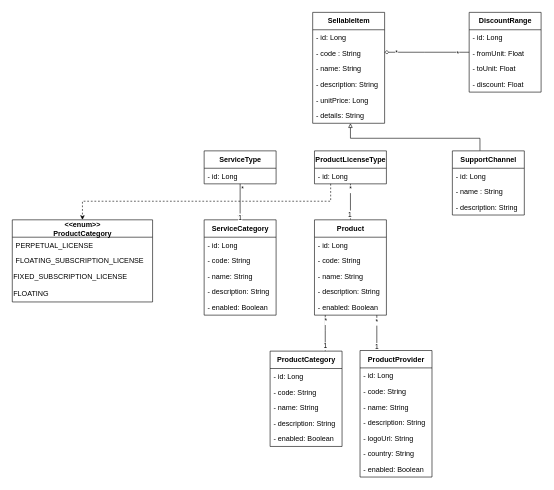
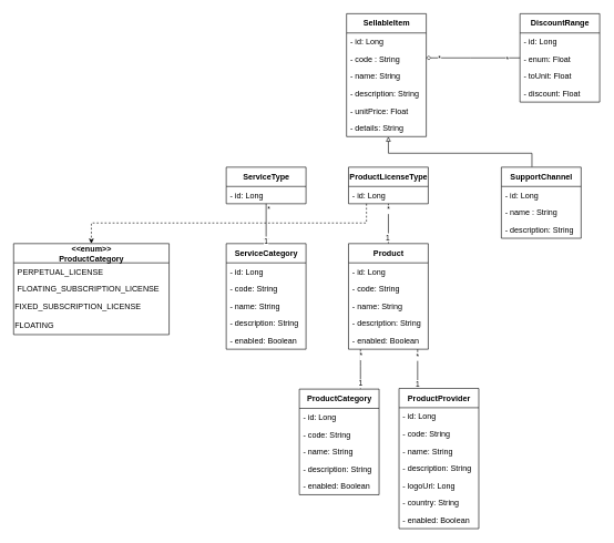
  <mxCell id="0" />
  <mxCell id="1" parent="0" />
  <mxCell id="2" value="&lt;b&gt;SellableItem&lt;/b&gt;" style="swimlane;fontStyle=0;align=center;verticalAlign=middle;childLayout=stackLayout;horizontal=1;startSize=29;horizontalStack=0;resizeParent=1;resizeParentMax=0;resizeLast=0;collapsible=0;marginBottom=0;html=1;fontSize=12;labelPosition=center;verticalLabelPosition=middle;container=0;strokeColor=default;swimlaneLine=1;rounded=0;shadow=0;glass=0;sketch=0;perimeterSpacing=0;" vertex="1" parent="1"><mxGeometry x="521" y="20" width="120" height="185" as="geometry" /></mxCell>
  <mxCell id="3" value="- id: Long" style="text;strokeColor=none;fillColor=none;align=left;verticalAlign=top;spacingLeft=4;spacingRight=4;overflow=hidden;rotatable=0;points=[[0,0.5],[1,0.5]];portConstraint=eastwest;container=0;fontStyle=0" vertex="1" parent="2"><mxGeometry y="29" width="120" height="26" as="geometry" /></mxCell>
  <mxCell id="4" value="- code : String" style="text;strokeColor=none;fillColor=none;align=left;verticalAlign=top;spacingLeft=4;spacingRight=4;overflow=hidden;rotatable=0;points=[[0,0.5],[1,0.5]];portConstraint=eastwest;container=0;fontStyle=0" vertex="1" parent="2"><mxGeometry y="55" width="120" height="26" as="geometry" /></mxCell>
  <mxCell id="5" value="- name: String" style="text;strokeColor=none;fillColor=none;align=left;verticalAlign=top;spacingLeft=4;spacingRight=4;overflow=hidden;rotatable=0;points=[[0,0.5],[1,0.5]];portConstraint=eastwest;container=0;fontStyle=0" vertex="1" parent="2"><mxGeometry y="81" width="120" height="26" as="geometry" /></mxCell>
  <mxCell id="6" value="- description: String" style="text;strokeColor=none;fillColor=none;align=left;verticalAlign=top;spacingLeft=4;spacingRight=4;overflow=hidden;rotatable=0;points=[[0,0.5],[1,0.5]];portConstraint=eastwest;container=0;fontStyle=0" vertex="1" parent="2"><mxGeometry y="107" width="120" height="26" as="geometry" /></mxCell>
- <mxCell id="7" value="- unitPrice: Long" style="text;strokeColor=none;fillColor=none;align=left;verticalAlign=top;spacingLeft=4;spacingRight=4;overflow=hidden;rotatable=0;points=[[0,0.5],[1,0.5]];portConstraint=eastwest;container=0;fontStyle=0" vertex="1" parent="2"><mxGeometry y="133" width="120" height="26" as="geometry" /></mxCell>
+ <mxCell id="7" value="- unitPrice: Float" style="text;strokeColor=none;fillColor=none;align=left;verticalAlign=top;spacingLeft=4;spacingRight=4;overflow=hidden;rotatable=0;points=[[0,0.5],[1,0.5]];portConstraint=eastwest;container=0;fontStyle=0" vertex="1" parent="2"><mxGeometry y="133" width="120" height="26" as="geometry" /></mxCell>
  <mxCell id="8" value="- details: String" style="text;strokeColor=none;fillColor=none;align=left;verticalAlign=top;spacingLeft=4;spacingRight=4;overflow=hidden;rotatable=0;points=[[0,0.5],[1,0.5]];portConstraint=eastwest;container=0;fontStyle=0" vertex="1" parent="2"><mxGeometry y="159" width="120" height="26" as="geometry" /></mxCell>
  <mxCell id="9" value="&lt;b&gt;DiscountRange&lt;/b&gt;" style="swimlane;fontStyle=0;align=center;verticalAlign=middle;childLayout=stackLayout;horizontal=1;startSize=29;horizontalStack=0;resizeParent=1;resizeParentMax=0;resizeLast=0;collapsible=0;marginBottom=0;html=1;fontSize=12;labelPosition=center;verticalLabelPosition=middle;container=0;strokeColor=default;swimlaneLine=1;rounded=0;shadow=0;glass=0;sketch=0;perimeterSpacing=0;" vertex="1" parent="1"><mxGeometry x="782" y="20" width="120" height="133" as="geometry" /></mxCell>
  <mxCell id="10" value="- id: Long" style="text;strokeColor=none;fillColor=none;align=left;verticalAlign=top;spacingLeft=4;spacingRight=4;overflow=hidden;rotatable=0;points=[[0,0.5],[1,0.5]];portConstraint=eastwest;container=0;fontStyle=0" vertex="1" parent="9"><mxGeometry y="29" width="120" height="26" as="geometry" /></mxCell>
- <mxCell id="11" value="- fromUnit: Float" style="text;strokeColor=none;fillColor=none;align=left;verticalAlign=top;spacingLeft=4;spacingRight=4;overflow=hidden;rotatable=0;points=[[0,0.5],[1,0.5]];portConstraint=eastwest;container=0;fontStyle=0" vertex="1" parent="9"><mxGeometry y="55" width="120" height="26" as="geometry" /></mxCell>
+ <mxCell id="11" value="- enum: Float" style="text;strokeColor=none;fillColor=none;align=left;verticalAlign=top;spacingLeft=4;spacingRight=4;overflow=hidden;rotatable=0;points=[[0,0.5],[1,0.5]];portConstraint=eastwest;container=0;fontStyle=0" vertex="1" parent="9"><mxGeometry y="55" width="120" height="26" as="geometry" /></mxCell>
  <mxCell id="12" value="- toUnit: Float" style="text;strokeColor=none;fillColor=none;align=left;verticalAlign=top;spacingLeft=4;spacingRight=4;overflow=hidden;rotatable=0;points=[[0,0.5],[1,0.5]];portConstraint=eastwest;container=0;fontStyle=0" vertex="1" parent="9"><mxGeometry y="81" width="120" height="26" as="geometry" /></mxCell>
  <mxCell id="13" value="- discount: Float" style="text;strokeColor=none;fillColor=none;align=left;verticalAlign=top;spacingLeft=4;spacingRight=4;overflow=hidden;rotatable=0;points=[[0,0.5],[1,0.5]];portConstraint=eastwest;container=0;fontStyle=0" vertex="1" parent="9"><mxGeometry y="107" width="120" height="26" as="geometry" /></mxCell>
  <mxCell id="14" style="edgeStyle=orthogonalEdgeStyle;rounded=0;orthogonalLoop=1;jettySize=auto;html=1;endArrow=classic;endFill=1;startSize=5;endSize=5;dashed=1;" edge="1" parent="1" source="15" target="27"><mxGeometry relative="1" as="geometry"><Array as="points"><mxPoint x="551" y="335" /><mxPoint x="137" y="335" /></Array></mxGeometry></mxCell>
  <mxCell id="15" value="&lt;b&gt;ProductLicenseType&lt;/b&gt;" style="swimlane;fontStyle=0;align=center;verticalAlign=middle;childLayout=stackLayout;horizontal=1;startSize=29;horizontalStack=0;resizeParent=1;resizeParentMax=0;resizeLast=0;collapsible=0;marginBottom=0;html=1;fontSize=12;labelPosition=center;verticalLabelPosition=middle;container=0;strokeColor=default;swimlaneLine=1;rounded=0;shadow=0;glass=0;sketch=0;perimeterSpacing=0;" vertex="1" parent="1"><mxGeometry x="524" y="251" width="120" height="55" as="geometry" /></mxCell>
  <mxCell id="16" value="- id: Long" style="text;strokeColor=none;fillColor=none;align=left;verticalAlign=top;spacingLeft=4;spacingRight=4;overflow=hidden;rotatable=0;points=[[0,0.5],[1,0.5]];portConstraint=eastwest;container=0;fontStyle=0" vertex="1" parent="15"><mxGeometry y="29" width="120" height="26" as="geometry" /></mxCell>
  <mxCell id="17" style="edgeStyle=orthogonalEdgeStyle;rounded=0;orthogonalLoop=1;jettySize=auto;html=1;endArrow=block;endFill=0;endSize=5;startSize=5;" edge="1" parent="1" source="18" target="2"><mxGeometry relative="1" as="geometry"><Array as="points"><mxPoint x="800" y="230" /><mxPoint x="584" y="230" /></Array></mxGeometry></mxCell>
  <mxCell id="18" value="&lt;b&gt;SupportChannel&lt;/b&gt;" style="swimlane;fontStyle=0;align=center;verticalAlign=middle;childLayout=stackLayout;horizontal=1;startSize=29;horizontalStack=0;resizeParent=1;resizeParentMax=0;resizeLast=0;collapsible=0;marginBottom=0;html=1;fontSize=12;labelPosition=center;verticalLabelPosition=middle;container=0;strokeColor=default;swimlaneLine=1;rounded=0;shadow=0;glass=0;sketch=0;perimeterSpacing=0;" vertex="1" parent="1"><mxGeometry x="754" y="251" width="120" height="107" as="geometry" /></mxCell>
  <mxCell id="19" value="- id: Long" style="text;strokeColor=none;fillColor=none;align=left;verticalAlign=top;spacingLeft=4;spacingRight=4;overflow=hidden;rotatable=0;points=[[0,0.5],[1,0.5]];portConstraint=eastwest;container=0;fontStyle=0" vertex="1" parent="18"><mxGeometry y="29" width="120" height="26" as="geometry" /></mxCell>
  <mxCell id="20" value="- name : String " style="text;strokeColor=none;fillColor=none;align=left;verticalAlign=top;spacingLeft=4;spacingRight=4;overflow=hidden;rotatable=0;points=[[0,0.5],[1,0.5]];portConstraint=eastwest;container=0;fontStyle=0" vertex="1" parent="18"><mxGeometry y="55" width="120" height="26" as="geometry" /></mxCell>
  <mxCell id="21" value="- description: String " style="text;strokeColor=none;fillColor=none;align=left;verticalAlign=top;spacingLeft=4;spacingRight=4;overflow=hidden;rotatable=0;points=[[0,0.5],[1,0.5]];portConstraint=eastwest;container=0;fontStyle=0" vertex="1" parent="18"><mxGeometry y="81" width="120" height="26" as="geometry" /></mxCell>
  <mxCell id="22" value="&lt;b&gt;ServiceType&lt;/b&gt;" style="swimlane;fontStyle=0;align=center;verticalAlign=middle;childLayout=stackLayout;horizontal=1;startSize=29;horizontalStack=0;resizeParent=1;resizeParentMax=0;resizeLast=0;collapsible=0;marginBottom=0;html=1;fontSize=12;labelPosition=center;verticalLabelPosition=middle;container=0;strokeColor=default;swimlaneLine=1;rounded=0;shadow=0;glass=0;sketch=0;perimeterSpacing=0;" vertex="1" parent="1"><mxGeometry x="340" y="251" width="120" height="55" as="geometry" /></mxCell>
  <mxCell id="23" value="- id: Long" style="text;strokeColor=none;fillColor=none;align=left;verticalAlign=top;spacingLeft=4;spacingRight=4;overflow=hidden;rotatable=0;points=[[0,0.5],[1,0.5]];portConstraint=eastwest;container=0;fontStyle=0" vertex="1" parent="22"><mxGeometry y="29" width="120" height="26" as="geometry" /></mxCell>
  <mxCell id="24" style="edgeStyle=orthogonalEdgeStyle;rounded=0;orthogonalLoop=1;jettySize=auto;html=1;endArrow=diamond;endFill=0;startSize=5;endSize=5;" edge="1" parent="1" source="9" target="2"><mxGeometry relative="1" as="geometry"><Array as="points"><mxPoint x="707" y="87" /><mxPoint x="707" y="87" /></Array></mxGeometry></mxCell>
  <mxCell id="25" value="*" style="edgeLabel;html=1;align=center;verticalAlign=middle;resizable=0;points=[];" vertex="1" connectable="0" parent="24"><mxGeometry x="-0.705" y="2" relative="1" as="geometry"><mxPoint x="1" as="offset" /></mxGeometry></mxCell>
  <mxCell id="26" value="*" style="edgeLabel;html=1;align=center;verticalAlign=middle;resizable=0;points=[];" vertex="1" connectable="0" parent="24"><mxGeometry x="0.74" relative="1" as="geometry"><mxPoint x="1" as="offset" /></mxGeometry></mxCell>
  <mxCell id="27" value="&lt;b&gt;&amp;lt;&amp;lt;enum&amp;gt;&amp;gt;&lt;/b&gt;&lt;br&gt;&lt;b&gt;ProductCategory&lt;/b&gt;" style="swimlane;fontStyle=0;align=center;verticalAlign=middle;childLayout=stackLayout;horizontal=1;startSize=29;horizontalStack=0;resizeParent=1;resizeParentMax=0;resizeLast=0;collapsible=0;marginBottom=0;html=1;fontSize=12;labelPosition=center;verticalLabelPosition=middle;container=0;swimlaneLine=1;rounded=0;sketch=0;glass=0;" vertex="1" parent="1"><mxGeometry x="20" y="366" width="234" height="137" as="geometry" /></mxCell>
  <mxCell id="28" value="PERPETUAL_LICENSE" style="text;strokeColor=none;fillColor=none;align=left;verticalAlign=top;spacingLeft=4;spacingRight=4;overflow=hidden;rotatable=0;points=[[0,0.5],[1,0.5]];portConstraint=eastwest;container=0;fontStyle=0" vertex="1" parent="27"><mxGeometry y="29" width="234" height="26" as="geometry" /></mxCell>
  <mxCell id="29" value="FLOATING_SUBSCRIPTION_LICENSE" style="text;strokeColor=none;fillColor=none;align=left;verticalAlign=top;spacingLeft=4;spacingRight=4;overflow=hidden;rotatable=0;points=[[0,0.5],[1,0.5]];portConstraint=eastwest;container=0;fontStyle=0" vertex="1" parent="27"><mxGeometry y="55" width="234" height="26" as="geometry" /></mxCell>
  <mxCell id="30" value="FIXED_SUBSCRIPTION_LICENSE" style="text;whiteSpace=wrap;html=1;fontStyle=0" vertex="1" parent="27"><mxGeometry y="81" width="234" height="28" as="geometry" /></mxCell>
  <mxCell id="31" value="FLOATING" style="text;whiteSpace=wrap;html=1;fontStyle=0" vertex="1" parent="27"><mxGeometry y="109" width="234" height="28" as="geometry" /></mxCell>
  <mxCell id="32" value="&lt;b&gt;ServiceCategory&lt;/b&gt;" style="swimlane;fontStyle=0;align=center;verticalAlign=middle;childLayout=stackLayout;horizontal=1;startSize=29;horizontalStack=0;resizeParent=1;resizeParentMax=0;resizeLast=0;collapsible=0;marginBottom=0;html=1;fontSize=12;labelPosition=center;verticalLabelPosition=middle;container=0;strokeColor=default;swimlaneLine=1;rounded=0;shadow=0;glass=0;sketch=0;perimeterSpacing=0;" vertex="1" parent="1"><mxGeometry x="340" y="366" width="120" height="159" as="geometry" /></mxCell>
  <mxCell id="33" value="- id: Long" style="text;strokeColor=none;fillColor=none;align=left;verticalAlign=top;spacingLeft=4;spacingRight=4;overflow=hidden;rotatable=0;points=[[0,0.5],[1,0.5]];portConstraint=eastwest;container=0;fontStyle=0" vertex="1" parent="32"><mxGeometry y="29" width="120" height="26" as="geometry" /></mxCell>
  <mxCell id="34" value="- code: String" style="text;strokeColor=none;fillColor=none;align=left;verticalAlign=top;spacingLeft=4;spacingRight=4;overflow=hidden;rotatable=0;points=[[0,0.5],[1,0.5]];portConstraint=eastwest;container=0;fontStyle=0" vertex="1" parent="32"><mxGeometry y="55" width="120" height="26" as="geometry" /></mxCell>
  <mxCell id="35" value="- name: String" style="text;strokeColor=none;fillColor=none;align=left;verticalAlign=top;spacingLeft=4;spacingRight=4;overflow=hidden;rotatable=0;points=[[0,0.5],[1,0.5]];portConstraint=eastwest;container=0;fontStyle=0" vertex="1" parent="32"><mxGeometry y="81" width="120" height="26" as="geometry" /></mxCell>
  <mxCell id="36" value="- description: String" style="text;strokeColor=none;fillColor=none;align=left;verticalAlign=top;spacingLeft=4;spacingRight=4;overflow=hidden;rotatable=0;points=[[0,0.5],[1,0.5]];portConstraint=eastwest;container=0;fontStyle=0" vertex="1" parent="32"><mxGeometry y="107" width="120" height="26" as="geometry" /></mxCell>
  <mxCell id="37" value="- enabled: Boolean" style="text;strokeColor=none;fillColor=none;align=left;verticalAlign=top;spacingLeft=4;spacingRight=4;overflow=hidden;rotatable=0;points=[[0,0.5],[1,0.5]];portConstraint=eastwest;container=0;fontStyle=0" vertex="1" parent="32"><mxGeometry y="133" width="120" height="26" as="geometry" /></mxCell>
  <mxCell id="38" style="edgeStyle=orthogonalEdgeStyle;rounded=0;orthogonalLoop=1;jettySize=auto;html=1;endArrow=block;endFill=0;startSize=5;endSize=5;" edge="1" parent="1" source="22" target="32"><mxGeometry relative="1" as="geometry" /></mxCell>
  <mxCell id="39" value="*" style="edgeLabel;html=1;align=center;verticalAlign=middle;resizable=0;points=[];" vertex="1" connectable="0" parent="38"><mxGeometry x="-0.779" y="3" relative="1" as="geometry"><mxPoint as="offset" /></mxGeometry></mxCell>
  <mxCell id="40" value="1" style="edgeLabel;html=1;align=center;verticalAlign=middle;resizable=0;points=[];" vertex="1" connectable="0" parent="38"><mxGeometry x="0.84" y="2" relative="1" as="geometry"><mxPoint x="-3" as="offset" /></mxGeometry></mxCell>
  <mxCell id="41" style="edgeStyle=orthogonalEdgeStyle;rounded=0;orthogonalLoop=1;jettySize=auto;html=1;endArrow=none;endFill=0;startSize=5;endSize=5;" edge="1" parent="1" source="47" target="61"><mxGeometry relative="1" as="geometry"><Array as="points"><mxPoint x="628" y="541" /><mxPoint x="628" y="541" /></Array></mxGeometry></mxCell>
  <mxCell id="42" value="*" style="edgeLabel;html=1;align=center;verticalAlign=middle;resizable=0;points=[];" vertex="1" connectable="0" parent="41"><mxGeometry x="-0.736" y="-1" relative="1" as="geometry"><mxPoint y="2" as="offset" /></mxGeometry></mxCell>
  <mxCell id="43" value="1" style="edgeLabel;html=1;align=center;verticalAlign=middle;resizable=0;points=[];" vertex="1" connectable="0" parent="41"><mxGeometry x="0.638" relative="1" as="geometry"><mxPoint x="-1" y="4" as="offset" /></mxGeometry></mxCell>
  <mxCell id="44" style="edgeStyle=orthogonalEdgeStyle;rounded=0;orthogonalLoop=1;jettySize=auto;html=1;endArrow=none;endFill=0;startSize=5;endSize=5;" edge="1" parent="1" source="47" target="15"><mxGeometry relative="1" as="geometry" /></mxCell>
  <mxCell id="45" value="*" style="edgeLabel;html=1;align=center;verticalAlign=middle;resizable=0;points=[];" vertex="1" connectable="0" parent="44"><mxGeometry x="0.724" y="-1" relative="1" as="geometry"><mxPoint x="-2" as="offset" /></mxGeometry></mxCell>
  <mxCell id="46" value="1" style="edgeLabel;html=1;align=center;verticalAlign=middle;resizable=0;points=[];" vertex="1" connectable="0" parent="44"><mxGeometry x="-0.716" y="1" relative="1" as="geometry"><mxPoint x="-1" y="-1" as="offset" /></mxGeometry></mxCell>
  <mxCell id="47" value="&lt;b&gt;Product&lt;/b&gt;" style="swimlane;fontStyle=0;align=center;verticalAlign=middle;childLayout=stackLayout;horizontal=1;startSize=29;horizontalStack=0;resizeParent=1;resizeParentMax=0;resizeLast=0;collapsible=0;marginBottom=0;html=1;fontSize=12;labelPosition=center;verticalLabelPosition=middle;container=0;strokeColor=default;swimlaneLine=1;rounded=0;shadow=0;glass=0;sketch=0;perimeterSpacing=0;" vertex="1" parent="1"><mxGeometry x="524" y="366" width="120" height="159" as="geometry" /></mxCell>
  <mxCell id="48" value="- id: Long" style="text;strokeColor=none;fillColor=none;align=left;verticalAlign=top;spacingLeft=4;spacingRight=4;overflow=hidden;rotatable=0;points=[[0,0.5],[1,0.5]];portConstraint=eastwest;container=0;fontStyle=0" vertex="1" parent="47"><mxGeometry y="29" width="120" height="26" as="geometry" /></mxCell>
  <mxCell id="49" value="- code: String" style="text;strokeColor=none;fillColor=none;align=left;verticalAlign=top;spacingLeft=4;spacingRight=4;overflow=hidden;rotatable=0;points=[[0,0.5],[1,0.5]];portConstraint=eastwest;container=0;fontStyle=0" vertex="1" parent="47"><mxGeometry y="55" width="120" height="26" as="geometry" /></mxCell>
  <mxCell id="50" value="- name: String" style="text;strokeColor=none;fillColor=none;align=left;verticalAlign=top;spacingLeft=4;spacingRight=4;overflow=hidden;rotatable=0;points=[[0,0.5],[1,0.5]];portConstraint=eastwest;container=0;fontStyle=0" vertex="1" parent="47"><mxGeometry y="81" width="120" height="26" as="geometry" /></mxCell>
  <mxCell id="51" value="- description: String" style="text;strokeColor=none;fillColor=none;align=left;verticalAlign=top;spacingLeft=4;spacingRight=4;overflow=hidden;rotatable=0;points=[[0,0.5],[1,0.5]];portConstraint=eastwest;container=0;fontStyle=0" vertex="1" parent="47"><mxGeometry y="107" width="120" height="26" as="geometry" /></mxCell>
  <mxCell id="52" value="- enabled: Boolean" style="text;strokeColor=none;fillColor=none;align=left;verticalAlign=top;spacingLeft=4;spacingRight=4;overflow=hidden;rotatable=0;points=[[0,0.5],[1,0.5]];portConstraint=eastwest;container=0;fontStyle=0" vertex="1" parent="47"><mxGeometry y="133" width="120" height="26" as="geometry" /></mxCell>
  <mxCell id="53" value="&lt;span style=&quot;text-align: left&quot;&gt;&lt;b&gt;ProductCategory&lt;/b&gt;&lt;/span&gt;" style="swimlane;fontStyle=0;align=center;verticalAlign=middle;childLayout=stackLayout;horizontal=1;startSize=29;horizontalStack=0;resizeParent=1;resizeParentMax=0;resizeLast=0;collapsible=0;marginBottom=0;html=1;fontSize=12;labelPosition=center;verticalLabelPosition=middle;container=0;strokeColor=default;swimlaneLine=1;rounded=0;shadow=0;glass=0;sketch=0;perimeterSpacing=0;" vertex="1" parent="1"><mxGeometry x="450" y="585" width="120" height="159" as="geometry" /></mxCell>
  <mxCell id="54" value="- id: Long" style="text;strokeColor=none;fillColor=none;align=left;verticalAlign=top;spacingLeft=4;spacingRight=4;overflow=hidden;rotatable=0;points=[[0,0.5],[1,0.5]];portConstraint=eastwest;container=0;fontStyle=0" vertex="1" parent="53"><mxGeometry y="29" width="120" height="26" as="geometry" /></mxCell>
  <mxCell id="55" value="- code: String" style="text;strokeColor=none;fillColor=none;align=left;verticalAlign=top;spacingLeft=4;spacingRight=4;overflow=hidden;rotatable=0;points=[[0,0.5],[1,0.5]];portConstraint=eastwest;container=0;fontStyle=0" vertex="1" parent="53"><mxGeometry y="55" width="120" height="26" as="geometry" /></mxCell>
  <mxCell id="56" value="- name: String" style="text;strokeColor=none;fillColor=none;align=left;verticalAlign=top;spacingLeft=4;spacingRight=4;overflow=hidden;rotatable=0;points=[[0,0.5],[1,0.5]];portConstraint=eastwest;container=0;fontStyle=0" vertex="1" parent="53"><mxGeometry y="81" width="120" height="26" as="geometry" /></mxCell>
  <mxCell id="57" value="- description: String" style="text;strokeColor=none;fillColor=none;align=left;verticalAlign=top;spacingLeft=4;spacingRight=4;overflow=hidden;rotatable=0;points=[[0,0.5],[1,0.5]];portConstraint=eastwest;container=0;fontStyle=0" vertex="1" parent="53"><mxGeometry y="107" width="120" height="26" as="geometry" /></mxCell>
  <mxCell id="58" value="- enabled: Boolean" style="text;strokeColor=none;fillColor=none;align=left;verticalAlign=top;spacingLeft=4;spacingRight=4;overflow=hidden;rotatable=0;points=[[0,0.5],[1,0.5]];portConstraint=eastwest;container=0;fontStyle=0" vertex="1" parent="53"><mxGeometry y="133" width="120" height="26" as="geometry" /></mxCell>
  <mxCell id="59" style="edgeStyle=orthogonalEdgeStyle;rounded=0;orthogonalLoop=1;jettySize=auto;html=1;endArrow=none;endFill=0;startSize=5;endSize=5;" edge="1" parent="1" source="47" target="53"><mxGeometry relative="1" as="geometry"><mxPoint x="364" y="583" as="targetPoint" /><Array as="points"><mxPoint x="542" y="551" /><mxPoint x="542" y="551" /></Array></mxGeometry></mxCell>
  <mxCell id="60" value="*" style="edgeLabel;html=1;align=center;verticalAlign=middle;resizable=0;points=[];" vertex="1" connectable="0" parent="59"><mxGeometry x="-0.821" y="2" relative="1" as="geometry"><mxPoint x="-2" y="4" as="offset" /></mxGeometry></mxCell>
  <mxCell id="61" value="&lt;div style=&quot;text-align: left&quot;&gt;&lt;span&gt;&lt;b&gt;ProductProvider&lt;/b&gt;&lt;/span&gt;&lt;/div&gt;" style="swimlane;fontStyle=0;align=center;verticalAlign=middle;childLayout=stackLayout;horizontal=1;startSize=29;horizontalStack=0;resizeParent=1;resizeParentMax=0;resizeLast=0;collapsible=0;marginBottom=0;html=1;fontSize=12;labelPosition=center;verticalLabelPosition=middle;container=0;strokeColor=default;swimlaneLine=1;rounded=0;shadow=0;glass=0;sketch=0;perimeterSpacing=0;" vertex="1" parent="1"><mxGeometry x="600" y="584" width="120" height="211" as="geometry" /></mxCell>
  <mxCell id="62" value="- id: Long" style="text;strokeColor=none;fillColor=none;align=left;verticalAlign=top;spacingLeft=4;spacingRight=4;overflow=hidden;rotatable=0;points=[[0,0.5],[1,0.5]];portConstraint=eastwest;container=0;fontStyle=0" vertex="1" parent="61"><mxGeometry y="29" width="120" height="26" as="geometry" /></mxCell>
  <mxCell id="63" value="- code: String" style="text;strokeColor=none;fillColor=none;align=left;verticalAlign=top;spacingLeft=4;spacingRight=4;overflow=hidden;rotatable=0;points=[[0,0.5],[1,0.5]];portConstraint=eastwest;container=0;fontStyle=0" vertex="1" parent="61"><mxGeometry y="55" width="120" height="26" as="geometry" /></mxCell>
  <mxCell id="64" value="- name: String" style="text;strokeColor=none;fillColor=none;align=left;verticalAlign=top;spacingLeft=4;spacingRight=4;overflow=hidden;rotatable=0;points=[[0,0.5],[1,0.5]];portConstraint=eastwest;container=0;fontStyle=0" vertex="1" parent="61"><mxGeometry y="81" width="120" height="26" as="geometry" /></mxCell>
  <mxCell id="65" value="- description: String" style="text;strokeColor=none;fillColor=none;align=left;verticalAlign=top;spacingLeft=4;spacingRight=4;overflow=hidden;rotatable=0;points=[[0,0.5],[1,0.5]];portConstraint=eastwest;container=0;fontStyle=0" vertex="1" parent="61"><mxGeometry y="107" width="120" height="26" as="geometry" /></mxCell>
- <mxCell id="66" value="- logoUrl: String" style="text;strokeColor=none;fillColor=none;align=left;verticalAlign=top;spacingLeft=4;spacingRight=4;overflow=hidden;rotatable=0;points=[[0,0.5],[1,0.5]];portConstraint=eastwest;container=0;fontStyle=0" vertex="1" parent="61"><mxGeometry y="133" width="120" height="26" as="geometry" /></mxCell>
+ <mxCell id="66" value="- logoUrl: Long" style="text;strokeColor=none;fillColor=none;align=left;verticalAlign=top;spacingLeft=4;spacingRight=4;overflow=hidden;rotatable=0;points=[[0,0.5],[1,0.5]];portConstraint=eastwest;container=0;fontStyle=0" vertex="1" parent="61"><mxGeometry y="133" width="120" height="26" as="geometry" /></mxCell>
  <mxCell id="67" value="- country: String" style="text;strokeColor=none;fillColor=none;align=left;verticalAlign=top;spacingLeft=4;spacingRight=4;overflow=hidden;rotatable=0;points=[[0,0.5],[1,0.5]];portConstraint=eastwest;container=0;fontStyle=0" vertex="1" parent="61"><mxGeometry y="159" width="120" height="26" as="geometry" /></mxCell>
  <mxCell id="68" value="- enabled: Boolean" style="text;strokeColor=none;fillColor=none;align=left;verticalAlign=top;spacingLeft=4;spacingRight=4;overflow=hidden;rotatable=0;points=[[0,0.5],[1,0.5]];portConstraint=eastwest;container=0;fontStyle=0" vertex="1" parent="61"><mxGeometry y="185" width="120" height="26" as="geometry" /></mxCell>
  <mxCell id="69" value="1" style="edgeLabel;html=1;align=center;verticalAlign=middle;resizable=0;points=[];" vertex="1" connectable="0" parent="1"><mxGeometry x="538.001" y="574.997" as="geometry"><mxPoint x="3" y="2" as="offset" /></mxGeometry></mxCell>
